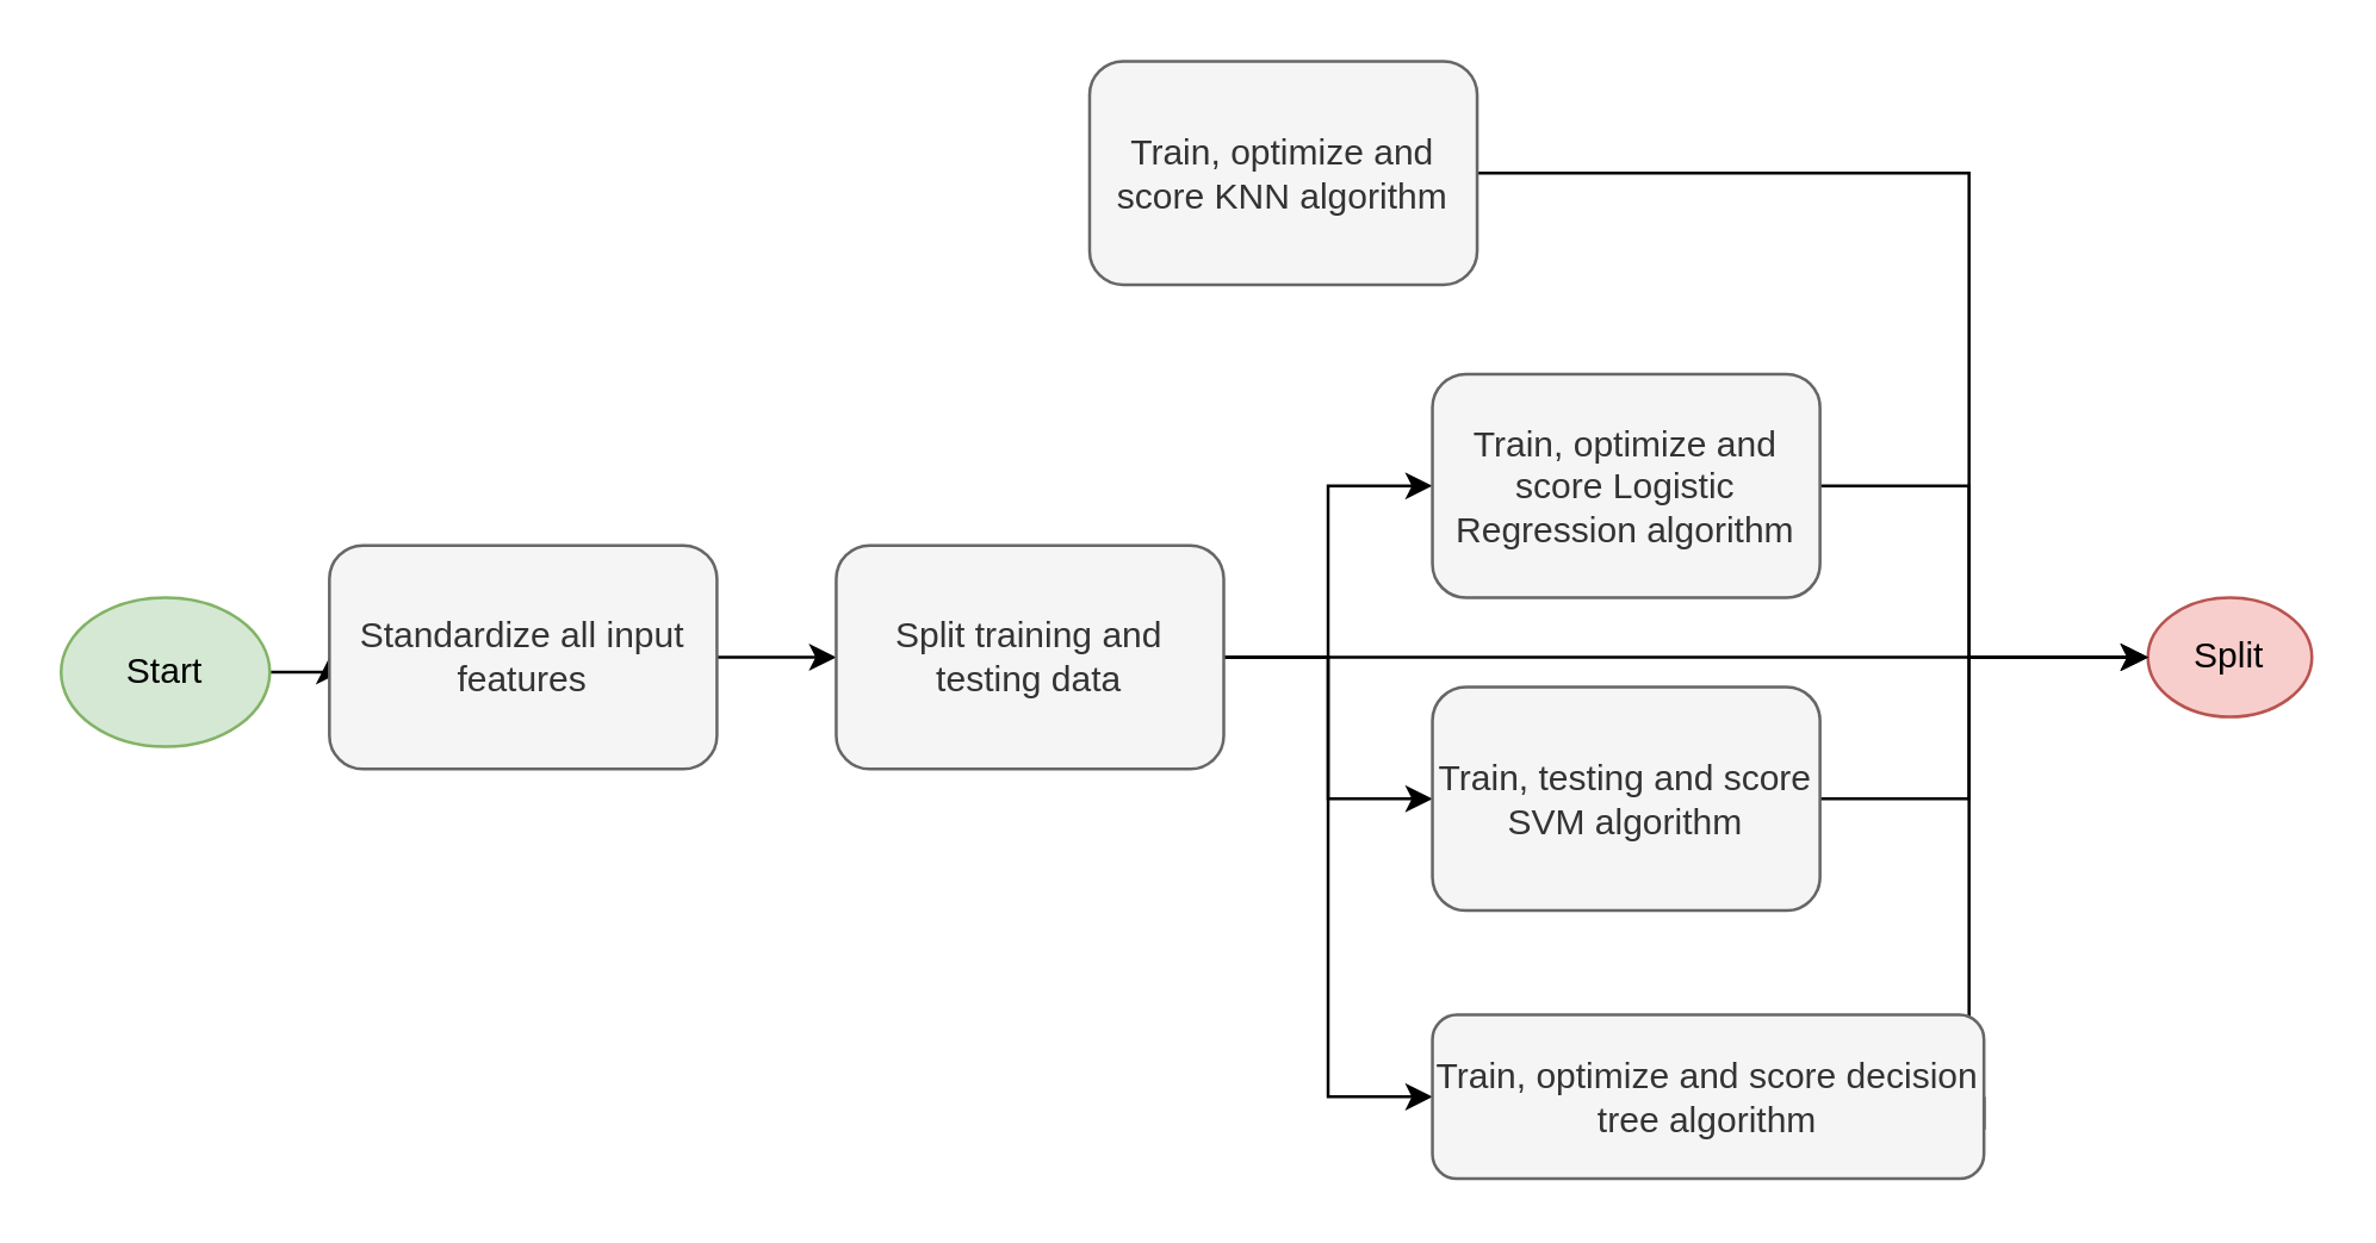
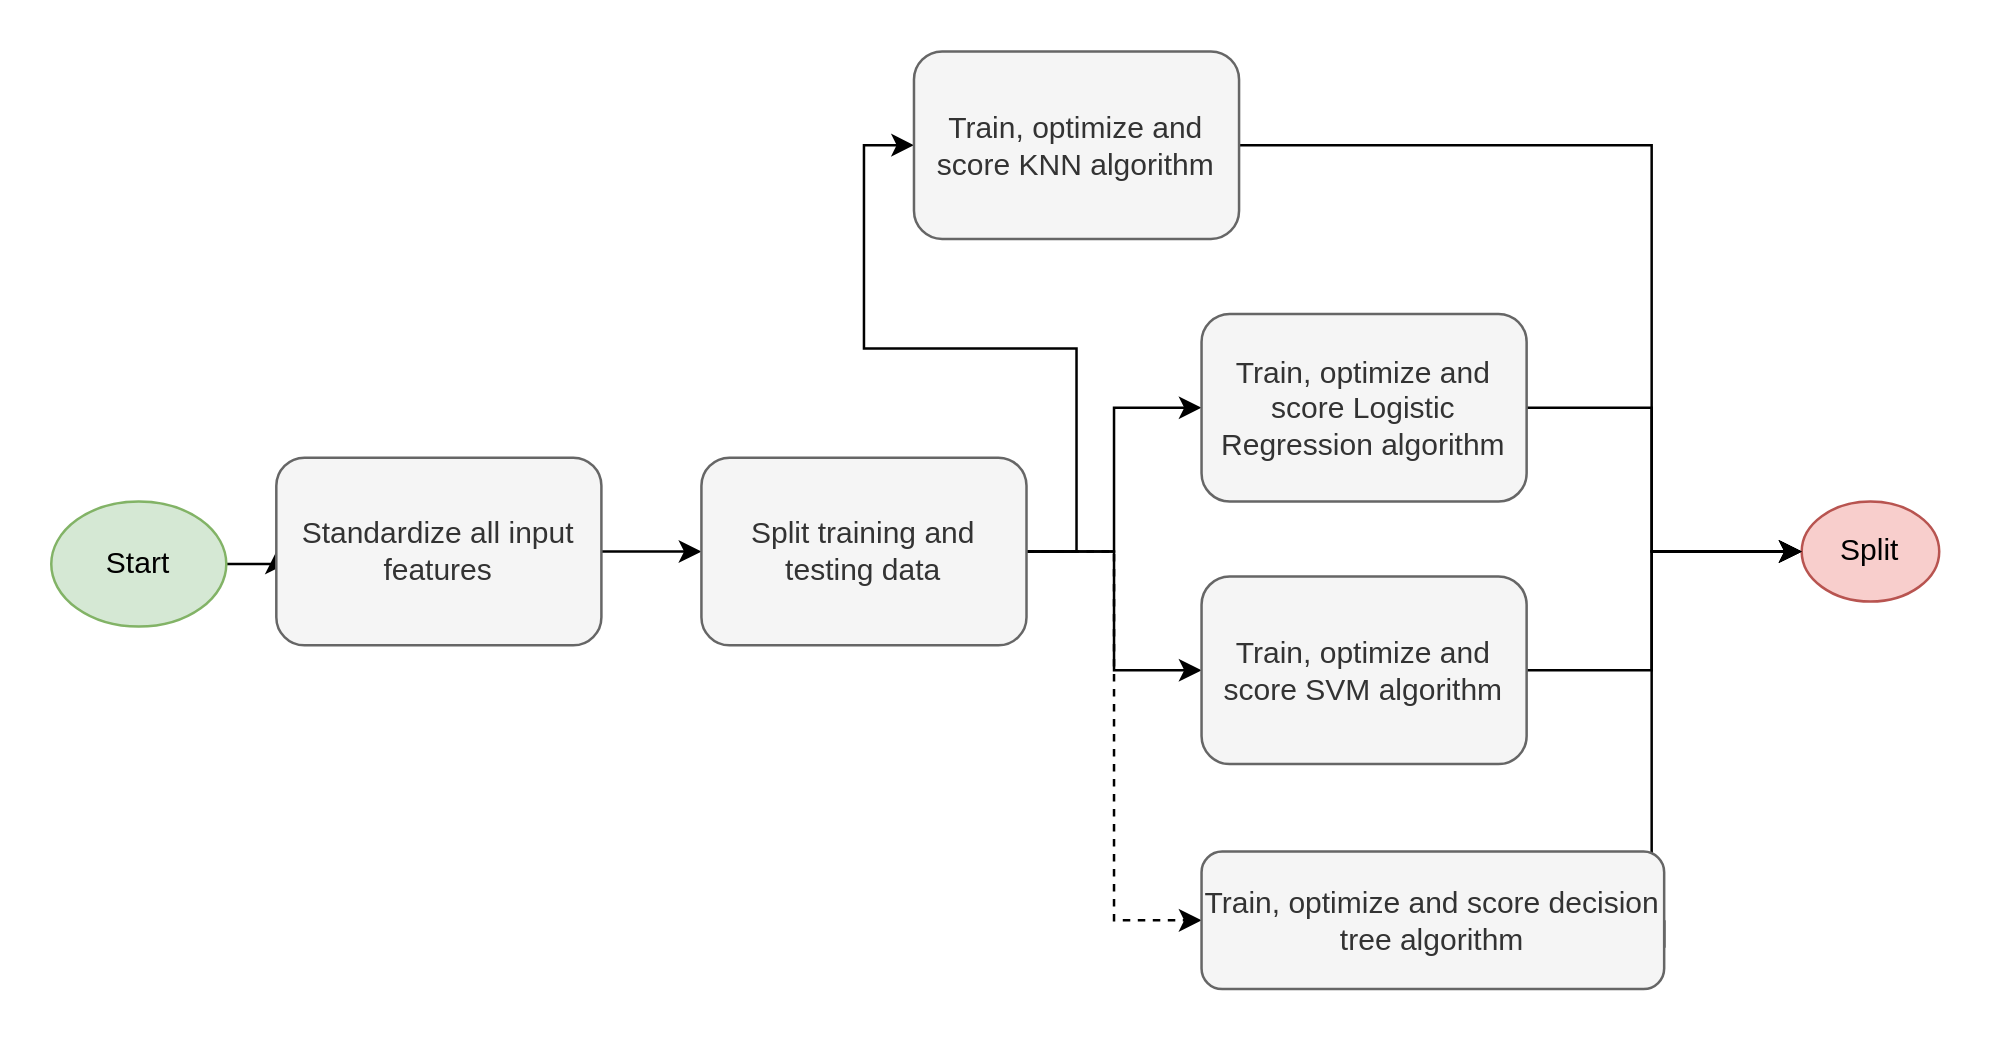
  <mxCell id="0" />
  <mxCell id="1" parent="0" />
  <mxCell id="2" value="" style="edgeStyle=orthogonalEdgeStyle;rounded=0;orthogonalLoop=1;jettySize=auto;html=1;" edge="1" parent="1" source="3" target="5"><mxGeometry relative="1" as="geometry" /></mxCell>
  <mxCell id="3" value="Start" style="ellipse;whiteSpace=wrap;html=1;fillColor=#d5e8d4;strokeColor=#82b366;" vertex="1" parent="1"><mxGeometry x="20" y="200" width="70" height="50" as="geometry" /></mxCell>
  <mxCell id="4" value="" style="edgeStyle=orthogonalEdgeStyle;rounded=0;orthogonalLoop=1;jettySize=auto;html=1;" edge="1" parent="1" source="5" target="11"><mxGeometry relative="1" as="geometry" /></mxCell>
  <mxCell id="5" value="&lt;span&gt;&lt;span&gt;Standardize all input features &lt;br&gt;&lt;/span&gt;&lt;/span&gt;" style="rounded=1;whiteSpace=wrap;html=1;fillColor=#f5f5f5;fontColor=#333333;strokeColor=#666666;" vertex="1" parent="1"><mxGeometry x="110" y="182.5" width="130" height="75" as="geometry" /></mxCell>
  <mxCell id="6" value="Split" style="ellipse;whiteSpace=wrap;html=1;rounded=1;strokeColor=#b85450;fillColor=#f8cecc;" vertex="1" parent="1"><mxGeometry x="720" y="200" width="55" height="40" as="geometry" /></mxCell>
- <mxCell id="7" style="edgeStyle=orthogonalEdgeStyle;rounded=0;orthogonalLoop=1;jettySize=auto;html=1;exitX=1;exitY=0.5;exitDx=0;exitDy=0;" edge="1" parent="1" source="11" target="6"><mxGeometry relative="1" as="geometry" /></mxCell>
+ <mxCell id="7" style="edgeStyle=orthogonalEdgeStyle;rounded=0;orthogonalLoop=1;jettySize=auto;html=1;exitX=1;exitY=0.5;exitDx=0;exitDy=0;entryX=0;entryY=0.5;entryDx=0;entryDy=0;" edge="1" parent="1" source="11" target="13"><mxGeometry relative="1" as="geometry" /></mxCell>
  <mxCell id="8" style="edgeStyle=orthogonalEdgeStyle;rounded=0;orthogonalLoop=1;jettySize=auto;html=1;exitX=1;exitY=0.5;exitDx=0;exitDy=0;entryX=0;entryY=0.5;entryDx=0;entryDy=0;" edge="1" parent="1" source="11" target="15"><mxGeometry relative="1" as="geometry" /></mxCell>
  <mxCell id="9" style="edgeStyle=orthogonalEdgeStyle;rounded=0;orthogonalLoop=1;jettySize=auto;html=1;exitX=1;exitY=0.5;exitDx=0;exitDy=0;entryX=0;entryY=0.5;entryDx=0;entryDy=0;" edge="1" parent="1" source="11" target="17"><mxGeometry relative="1" as="geometry" /></mxCell>
- <mxCell id="10" style="edgeStyle=orthogonalEdgeStyle;rounded=0;orthogonalLoop=1;jettySize=auto;html=1;exitX=1;exitY=0.5;exitDx=0;exitDy=0;entryX=0;entryY=0.5;entryDx=0;entryDy=0;" edge="1" parent="1" source="11" target="19"><mxGeometry relative="1" as="geometry" /></mxCell>
+ <mxCell id="10" style="edgeStyle=orthogonalEdgeStyle;rounded=0;orthogonalLoop=1;jettySize=auto;html=1;exitX=1;exitY=0.5;exitDx=0;exitDy=0;entryX=0;entryY=0.5;entryDx=0;entryDy=0;dashed=1;" edge="1" parent="1" source="11" target="19"><mxGeometry relative="1" as="geometry" /></mxCell>
  <mxCell id="11" value="Split training and testing data" style="rounded=1;whiteSpace=wrap;html=1;fillColor=#f5f5f5;fontColor=#333333;strokeColor=#666666;" vertex="1" parent="1"><mxGeometry x="280" y="182.5" width="130" height="75" as="geometry" /></mxCell>
  <mxCell id="12" style="edgeStyle=orthogonalEdgeStyle;rounded=0;orthogonalLoop=1;jettySize=auto;html=1;exitX=1;exitY=0.5;exitDx=0;exitDy=0;entryX=0;entryY=0.5;entryDx=0;entryDy=0;" edge="1" parent="1" source="13" target="6"><mxGeometry relative="1" as="geometry"><Array as="points"><mxPoint x="660" y="58" /><mxPoint x="660" y="220" /></Array></mxGeometry></mxCell>
  <mxCell id="13" value="Train, optimize and score KNN algorithm" style="rounded=1;whiteSpace=wrap;html=1;fillColor=#f5f5f5;fontColor=#333333;strokeColor=#666666;" vertex="1" parent="1"><mxGeometry x="365" y="20" width="130" height="75" as="geometry" /></mxCell>
  <mxCell id="14" style="edgeStyle=orthogonalEdgeStyle;rounded=0;orthogonalLoop=1;jettySize=auto;html=1;exitX=1;exitY=0.5;exitDx=0;exitDy=0;" edge="1" parent="1" source="15"><mxGeometry relative="1" as="geometry"><mxPoint x="720" y="220" as="targetPoint" /><Array as="points"><mxPoint x="660" y="163" /><mxPoint x="660" y="220" /></Array></mxGeometry></mxCell>
  <mxCell id="15" value="Train, optimize and score Logistic Regression algorithm" style="rounded=1;whiteSpace=wrap;html=1;fillColor=#f5f5f5;fontColor=#333333;strokeColor=#666666;" vertex="1" parent="1"><mxGeometry x="480" y="125" width="130" height="75" as="geometry" /></mxCell>
  <mxCell id="16" style="edgeStyle=orthogonalEdgeStyle;rounded=0;orthogonalLoop=1;jettySize=auto;html=1;exitX=1;exitY=0.5;exitDx=0;exitDy=0;" edge="1" parent="1" source="17"><mxGeometry relative="1" as="geometry"><mxPoint x="720" y="220" as="targetPoint" /><Array as="points"><mxPoint x="660" y="268" /><mxPoint x="660" y="220" /></Array></mxGeometry></mxCell>
- <mxCell id="17" value="Train, testing and score SVM algorithm" style="rounded=1;whiteSpace=wrap;html=1;fillColor=#f5f5f5;fontColor=#333333;strokeColor=#666666;" vertex="1" parent="1"><mxGeometry x="480" y="230" width="130" height="75" as="geometry" /></mxCell>
+ <mxCell id="17" value="Train, optimize and score SVM algorithm" style="rounded=1;whiteSpace=wrap;html=1;fillColor=#f5f5f5;fontColor=#333333;strokeColor=#666666;" vertex="1" parent="1"><mxGeometry x="480" y="230" width="130" height="75" as="geometry" /></mxCell>
  <mxCell id="18" style="edgeStyle=orthogonalEdgeStyle;rounded=0;orthogonalLoop=1;jettySize=auto;html=1;exitX=1;exitY=0.5;exitDx=0;exitDy=0;" edge="1" parent="1" source="19"><mxGeometry relative="1" as="geometry"><mxPoint x="720" y="220" as="targetPoint" /><Array as="points"><mxPoint x="660" y="378" /><mxPoint x="660" y="220" /></Array></mxGeometry></mxCell>
  <mxCell id="19" value="Train, optimize and score decision tree algorithm" style="rounded=1;whiteSpace=wrap;html=1;fillColor=#f5f5f5;fontColor=#333333;strokeColor=#666666;" vertex="1" parent="1"><mxGeometry x="480" y="340" width="185" height="55" as="geometry" /></mxCell>
